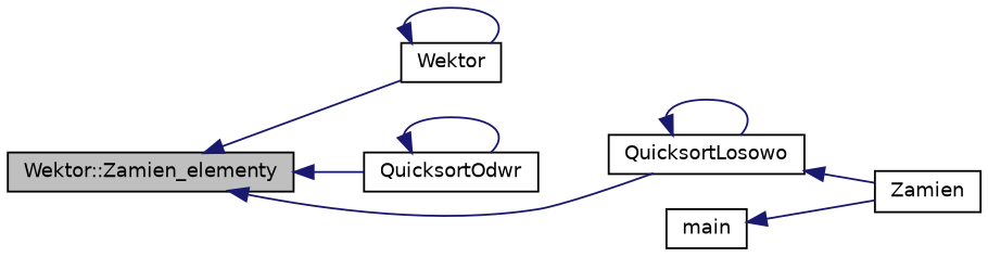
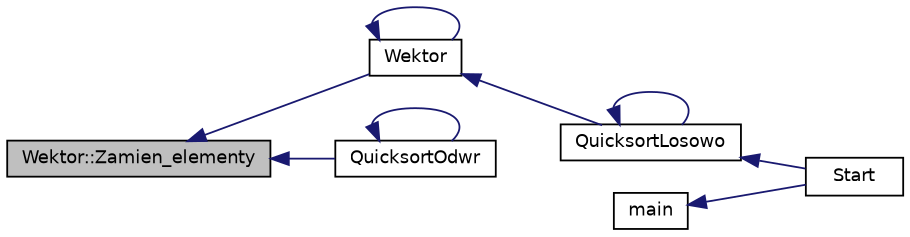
  digraph {
    rankdir=LR
    node [color=black fillcolor=white fontname=Helvetica fontsize=10 shape=record style=filled]
    edge [color=midnightblue dir=back fontname=Helvetica fontsize=10 labelfontname=Helvetica labelfontsize=10 style=solid]
    n1 [fillcolor=grey75 fontcolor=black height=0.2 label="Wektor::Zamien_elementy" width=0.4]
    n2 [height=0.2 label=Wektor width=0.4]
    n3 [height=0.2 label=QuicksortOdwr width=0.4]
    n4 [height=0.2 label=QuicksortLosowo width=0.4]
-   n5 [height=0.2 label=Zamien width=0.4]
+   n5 [height=0.2 label=Start width=0.4]
    n6 [height=0.2 label=main width=0.4]
    n1 -> n2
    n1 -> n3
-   n1 -> n4
+   n2 -> n4
    n2 -> n2
    n3 -> n3
    n4 -> n4
    n4 -> n5
    n6 -> n5
  }
